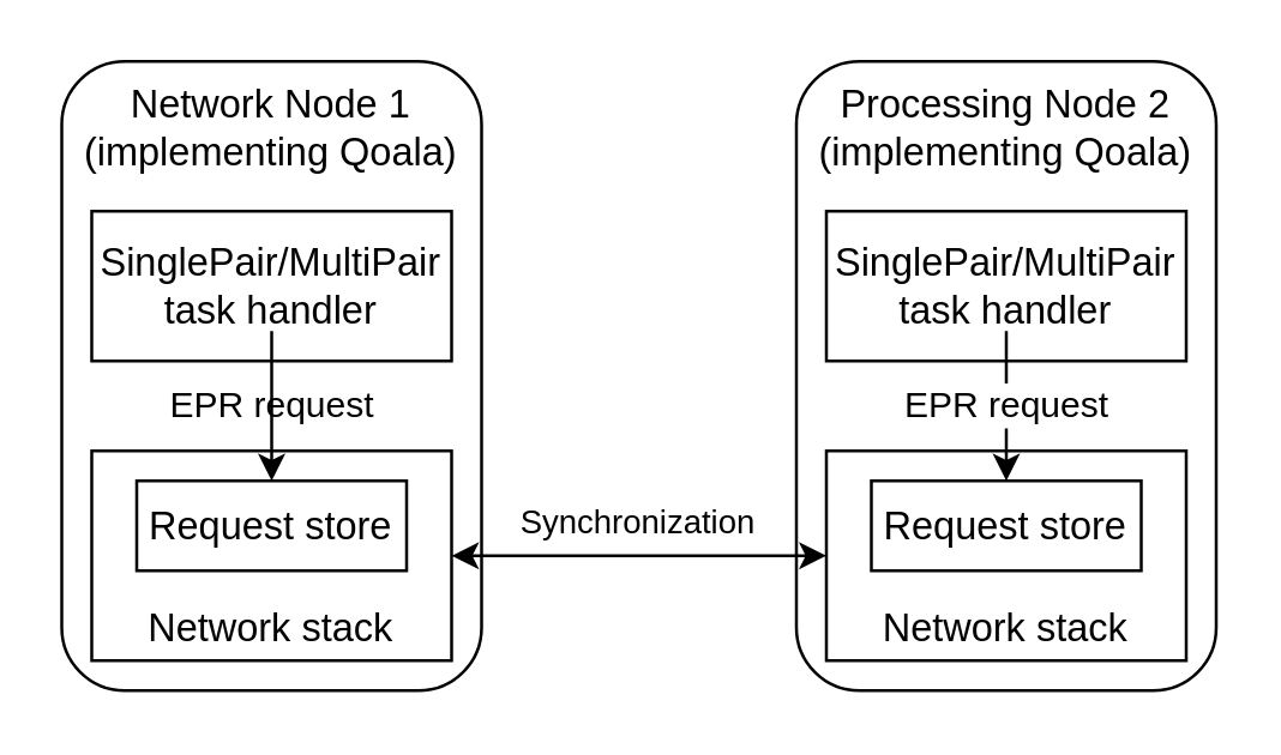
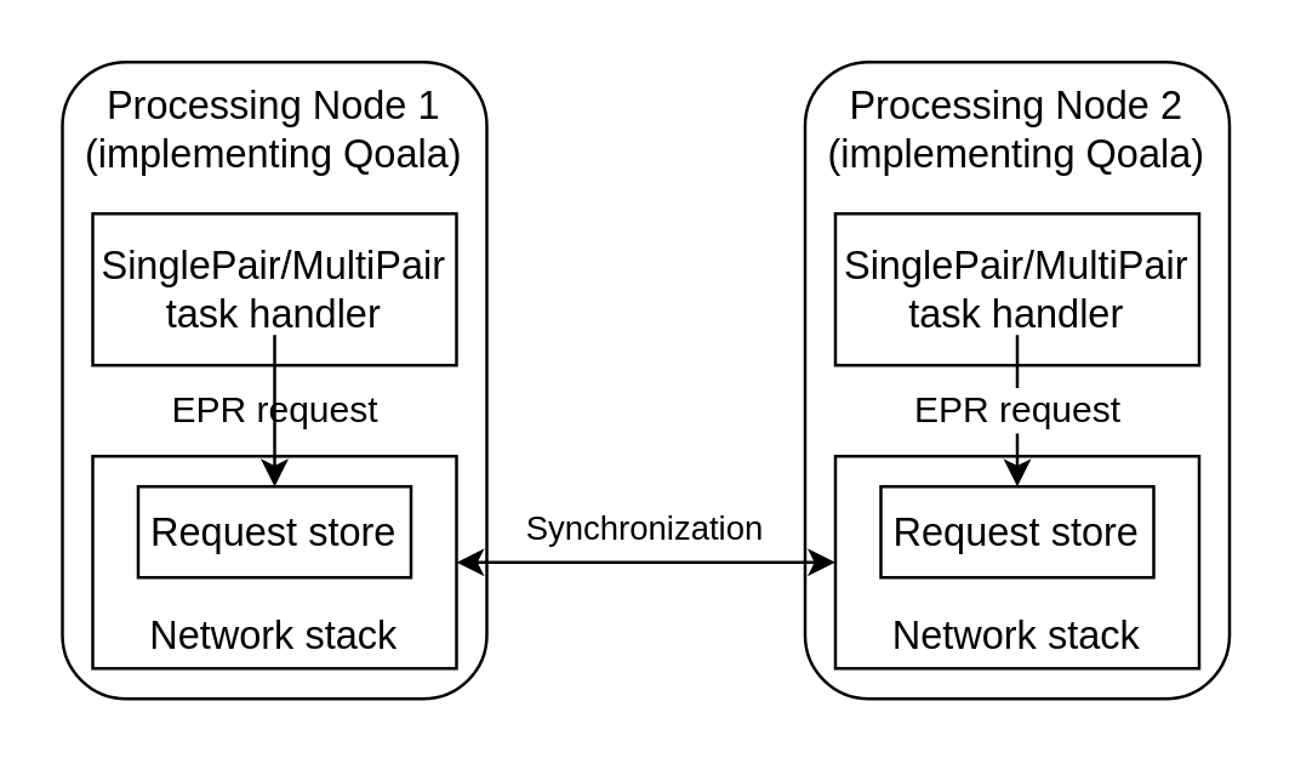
  <mxCell id="0" />
  <mxCell id="1" parent="0" />
  <mxCell id="2" value="Processing Node 2&lt;br style=&quot;font-size: 13px;&quot;&gt;(implementing Qoala)" style="rounded=1;whiteSpace=wrap;html=1;verticalAlign=top;fontSize=13;" parent="1" vertex="1"><mxGeometry x="265" y="20" width="140" height="210" as="geometry" /></mxCell>
  <mxCell id="3" value="SinglePair/MultiPair task handler" style="rounded=0;whiteSpace=wrap;html=1;fontSize=13;" parent="1" vertex="1"><mxGeometry x="275" y="70" width="120" height="50" as="geometry" /></mxCell>
  <mxCell id="4" value="Network stack" style="rounded=0;whiteSpace=wrap;html=1;verticalAlign=bottom;fontSize=13;" parent="1" vertex="1"><mxGeometry x="275" y="150" width="120" height="70" as="geometry" /></mxCell>
  <mxCell id="5" value="Request store" style="rounded=0;whiteSpace=wrap;html=1;fontSize=13;" parent="1" vertex="1"><mxGeometry x="290" y="160" width="90" height="30" as="geometry" /></mxCell>
  <mxCell id="6" value="EPR request" style="edgeStyle=none;html=1;entryX=0.5;entryY=0;entryDx=0;entryDy=0;fontSize=12;" parent="1" target="5" edge="1"><mxGeometry relative="1" as="geometry"><mxPoint x="335" y="110" as="sourcePoint" /></mxGeometry></mxCell>
- <mxCell id="7" value="Network Node 1&lt;br style=&quot;font-size: 13px;&quot;&gt;(implementing Qoala)" style="rounded=1;whiteSpace=wrap;html=1;verticalAlign=top;fontSize=13;" parent="1" vertex="1"><mxGeometry x="20" y="20" width="140" height="210" as="geometry" /></mxCell>
+ <mxCell id="7" value="Processing Node 1&lt;br style=&quot;font-size: 13px;&quot;&gt;(implementing Qoala)" style="rounded=1;whiteSpace=wrap;html=1;verticalAlign=top;fontSize=13;" parent="1" vertex="1"><mxGeometry x="20" y="20" width="140" height="210" as="geometry" /></mxCell>
  <mxCell id="8" value="SinglePair/MultiPair task handler" style="rounded=0;whiteSpace=wrap;html=1;fontSize=13;" parent="1" vertex="1"><mxGeometry x="30" y="70" width="120" height="50" as="geometry" /></mxCell>
  <mxCell id="9" value="Synchronization" style="edgeStyle=none;html=1;exitX=1;exitY=0.5;exitDx=0;exitDy=0;entryX=0;entryY=0.5;entryDx=0;entryDy=0;startArrow=classic;startFill=1;labelBackgroundColor=none;" parent="1" source="10" target="4" edge="1"><mxGeometry x="-0.008" y="11" relative="1" as="geometry"><mxPoint as="offset" /></mxGeometry></mxCell>
  <mxCell id="10" value="Network stack" style="rounded=0;whiteSpace=wrap;html=1;verticalAlign=bottom;fontSize=13;" parent="1" vertex="1"><mxGeometry x="30" y="150" width="120" height="70" as="geometry" /></mxCell>
  <mxCell id="11" value="Request store" style="rounded=0;whiteSpace=wrap;html=1;fontSize=13;" parent="1" vertex="1"><mxGeometry x="45" y="160" width="90" height="30" as="geometry" /></mxCell>
  <mxCell id="12" value="EPR request" style="edgeStyle=none;html=1;entryX=0.5;entryY=0;entryDx=0;entryDy=0;fontSize=12;labelBackgroundColor=none;" parent="1" target="11" edge="1"><mxGeometry relative="1" as="geometry"><mxPoint x="90" y="110" as="sourcePoint" /></mxGeometry></mxCell>
